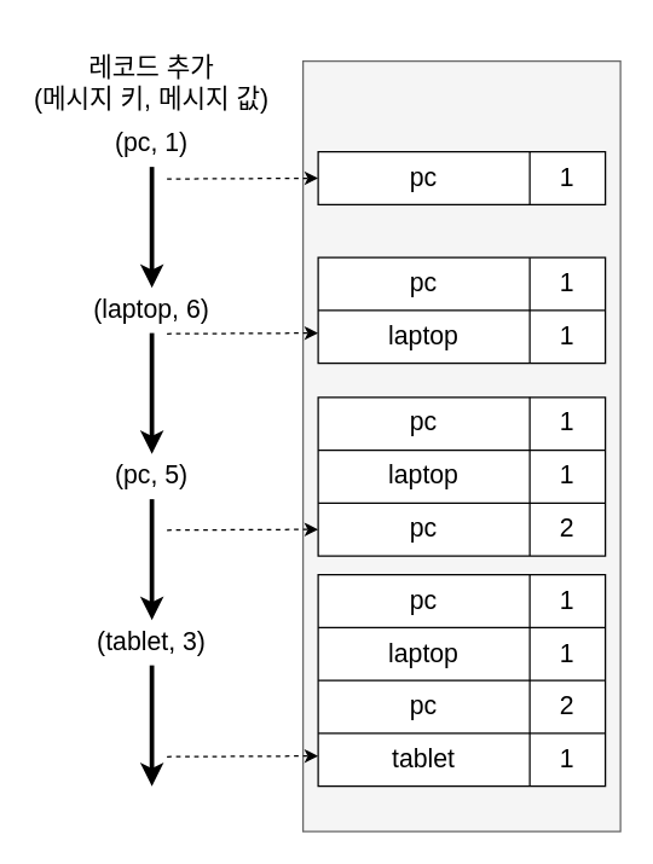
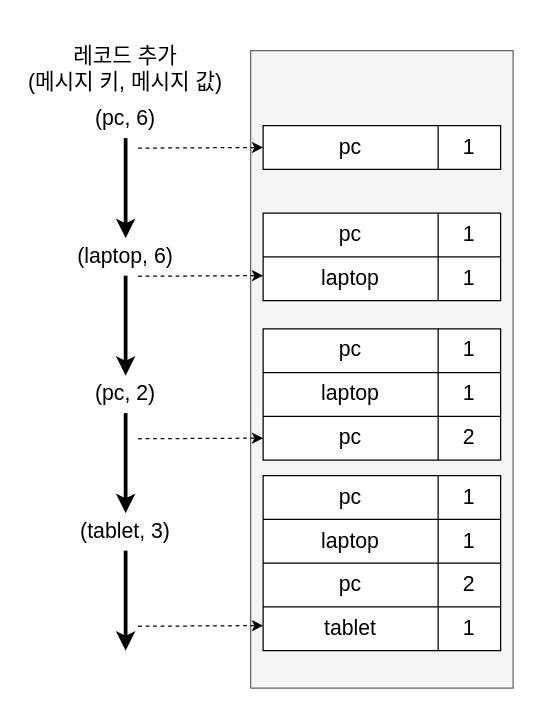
  <mxCell id="0" />
  <mxCell id="1" parent="0" />
  <mxCell id="2" value="" style="endArrow=classic;html=1;rounded=0;strokeWidth=3;" parent="1" edge="1"><mxGeometry width="50" height="50" relative="1" as="geometry"><mxPoint x="100" y="110" as="sourcePoint" /><mxPoint x="100" y="190" as="targetPoint" /></mxGeometry></mxCell>
- <mxCell id="3" value="(pc, 1)" style="text;html=1;strokeColor=none;fillColor=none;align=center;verticalAlign=middle;whiteSpace=wrap;rounded=0;fontSize=17;" parent="1" vertex="1"><mxGeometry x="70" y="80" width="60" height="30" as="geometry" /></mxCell>
+ <mxCell id="3" value="(pc, 6)" style="text;html=1;strokeColor=none;fillColor=none;align=center;verticalAlign=middle;whiteSpace=wrap;rounded=0;fontSize=17;" parent="1" vertex="1"><mxGeometry x="70" y="80" width="60" height="30" as="geometry" /></mxCell>
  <mxCell id="4" value="" style="endArrow=classic;html=1;rounded=0;strokeWidth=3;" parent="1" edge="1"><mxGeometry width="50" height="50" relative="1" as="geometry"><mxPoint x="100" y="220" as="sourcePoint" /><mxPoint x="100" y="300" as="targetPoint" /></mxGeometry></mxCell>
  <mxCell id="5" value="(laptop, 6)" style="text;html=1;strokeColor=none;fillColor=none;align=center;verticalAlign=middle;whiteSpace=wrap;rounded=0;fontSize=17;" parent="1" vertex="1"><mxGeometry x="20" y="190" width="160" height="30" as="geometry" /></mxCell>
  <mxCell id="6" value="" style="endArrow=classic;html=1;rounded=0;strokeWidth=3;" parent="1" edge="1"><mxGeometry width="50" height="50" relative="1" as="geometry"><mxPoint x="100" y="330" as="sourcePoint" /><mxPoint x="100" y="410" as="targetPoint" /></mxGeometry></mxCell>
- <mxCell id="7" value="(pc, 5)" style="text;html=1;strokeColor=none;fillColor=none;align=center;verticalAlign=middle;whiteSpace=wrap;rounded=0;fontSize=17;" parent="1" vertex="1"><mxGeometry x="20" y="300" width="160" height="30" as="geometry" /></mxCell>
+ <mxCell id="7" value="(pc, 2)" style="text;html=1;strokeColor=none;fillColor=none;align=center;verticalAlign=middle;whiteSpace=wrap;rounded=0;fontSize=17;" parent="1" vertex="1"><mxGeometry x="20" y="300" width="160" height="30" as="geometry" /></mxCell>
  <mxCell id="8" value="" style="endArrow=classic;html=1;rounded=0;strokeWidth=3;" parent="1" edge="1"><mxGeometry width="50" height="50" relative="1" as="geometry"><mxPoint x="100" y="440" as="sourcePoint" /><mxPoint x="100" y="520" as="targetPoint" /></mxGeometry></mxCell>
  <mxCell id="9" value="(tablet, 3)" style="text;html=1;strokeColor=none;fillColor=none;align=center;verticalAlign=middle;whiteSpace=wrap;rounded=0;fontSize=17;" parent="1" vertex="1"><mxGeometry x="20" y="410" width="160" height="30" as="geometry" /></mxCell>
  <mxCell id="10" value="레코드 추가&lt;br&gt;(메시지 키, 메시지 값)" style="text;html=1;strokeColor=none;fillColor=none;align=center;verticalAlign=middle;whiteSpace=wrap;rounded=0;fontSize=17;" parent="1" vertex="1"><mxGeometry x="20" y="20" width="160" height="70" as="geometry" /></mxCell>
  <mxCell id="11" value="" style="rounded=0;whiteSpace=wrap;html=1;fontSize=17;fillColor=#f5f5f5;fontColor=#333333;strokeColor=#666666;" parent="1" vertex="1"><mxGeometry x="200" y="40" width="210" height="510" as="geometry" /></mxCell>
  <mxCell id="12" value="" style="shape=table;html=1;whiteSpace=wrap;startSize=0;container=1;collapsible=0;childLayout=tableLayout;fontSize=17;" parent="1" vertex="1"><mxGeometry x="210" y="100" width="190" height="35" as="geometry" /></mxCell>
  <mxCell id="13" value="" style="shape=tableRow;horizontal=0;startSize=0;swimlaneHead=0;swimlaneBody=0;top=0;left=0;bottom=0;right=0;collapsible=0;dropTarget=0;fillColor=none;points=[[0,0.5],[1,0.5]];portConstraint=eastwest;fontSize=17;" parent="12" vertex="1"><mxGeometry width="190" height="35" as="geometry" /></mxCell>
  <mxCell id="14" value="pc" style="shape=partialRectangle;html=1;whiteSpace=wrap;connectable=0;fillColor=none;top=0;left=0;bottom=0;right=0;overflow=hidden;fontSize=17;" parent="13" vertex="1"><mxGeometry width="140" height="35" as="geometry"><mxRectangle width="140" height="35" as="alternateBounds" /></mxGeometry></mxCell>
  <mxCell id="15" value="1" style="shape=partialRectangle;html=1;whiteSpace=wrap;connectable=0;fillColor=none;top=0;left=0;bottom=0;right=0;overflow=hidden;fontSize=17;" parent="13" vertex="1"><mxGeometry x="140" width="50" height="35" as="geometry"><mxRectangle width="50" height="35" as="alternateBounds" /></mxGeometry></mxCell>
  <mxCell id="16" value="" style="shape=table;html=1;whiteSpace=wrap;startSize=0;container=1;collapsible=0;childLayout=tableLayout;fontSize=17;" parent="1" vertex="1"><mxGeometry x="210" y="170" width="190" height="70" as="geometry" /></mxCell>
  <mxCell id="17" value="" style="shape=tableRow;horizontal=0;startSize=0;swimlaneHead=0;swimlaneBody=0;top=0;left=0;bottom=0;right=0;collapsible=0;dropTarget=0;fillColor=none;points=[[0,0.5],[1,0.5]];portConstraint=eastwest;fontSize=17;" parent="16" vertex="1"><mxGeometry width="190" height="35" as="geometry" /></mxCell>
  <mxCell id="18" value="pc" style="shape=partialRectangle;html=1;whiteSpace=wrap;connectable=0;fillColor=none;top=0;left=0;bottom=0;right=0;overflow=hidden;fontSize=17;" parent="17" vertex="1"><mxGeometry width="140" height="35" as="geometry"><mxRectangle width="140" height="35" as="alternateBounds" /></mxGeometry></mxCell>
  <mxCell id="19" value="1" style="shape=partialRectangle;html=1;whiteSpace=wrap;connectable=0;fillColor=none;top=0;left=0;bottom=0;right=0;overflow=hidden;fontSize=17;" parent="17" vertex="1"><mxGeometry x="140" width="50" height="35" as="geometry"><mxRectangle width="50" height="35" as="alternateBounds" /></mxGeometry></mxCell>
  <mxCell id="20" style="shape=tableRow;horizontal=0;startSize=0;swimlaneHead=0;swimlaneBody=0;top=0;left=0;bottom=0;right=0;collapsible=0;dropTarget=0;fillColor=none;points=[[0,0.5],[1,0.5]];portConstraint=eastwest;fontSize=17;" parent="16" vertex="1"><mxGeometry y="35" width="190" height="35" as="geometry" /></mxCell>
  <mxCell id="21" value="laptop" style="shape=partialRectangle;html=1;whiteSpace=wrap;connectable=0;fillColor=none;top=0;left=0;bottom=0;right=0;overflow=hidden;fontSize=17;" parent="20" vertex="1"><mxGeometry width="140" height="35" as="geometry"><mxRectangle width="140" height="35" as="alternateBounds" /></mxGeometry></mxCell>
  <mxCell id="22" value="1" style="shape=partialRectangle;html=1;whiteSpace=wrap;connectable=0;fillColor=none;top=0;left=0;bottom=0;right=0;overflow=hidden;fontSize=17;" parent="20" vertex="1"><mxGeometry x="140" width="50" height="35" as="geometry"><mxRectangle width="50" height="35" as="alternateBounds" /></mxGeometry></mxCell>
  <mxCell id="23" value="" style="shape=table;html=1;whiteSpace=wrap;startSize=0;container=1;collapsible=0;childLayout=tableLayout;fontSize=17;" parent="1" vertex="1"><mxGeometry x="210" y="262.5" width="190" height="105" as="geometry" /></mxCell>
  <mxCell id="24" value="" style="shape=tableRow;horizontal=0;startSize=0;swimlaneHead=0;swimlaneBody=0;top=0;left=0;bottom=0;right=0;collapsible=0;dropTarget=0;fillColor=none;points=[[0,0.5],[1,0.5]];portConstraint=eastwest;fontSize=17;" parent="23" vertex="1"><mxGeometry width="190" height="35" as="geometry" /></mxCell>
  <mxCell id="25" value="pc" style="shape=partialRectangle;html=1;whiteSpace=wrap;connectable=0;fillColor=none;top=0;left=0;bottom=0;right=0;overflow=hidden;fontSize=17;" parent="24" vertex="1"><mxGeometry width="140" height="35" as="geometry"><mxRectangle width="140" height="35" as="alternateBounds" /></mxGeometry></mxCell>
  <mxCell id="26" value="1" style="shape=partialRectangle;html=1;whiteSpace=wrap;connectable=0;fillColor=none;top=0;left=0;bottom=0;right=0;overflow=hidden;fontSize=17;" parent="24" vertex="1"><mxGeometry x="140" width="50" height="35" as="geometry"><mxRectangle width="50" height="35" as="alternateBounds" /></mxGeometry></mxCell>
  <mxCell id="27" style="shape=tableRow;horizontal=0;startSize=0;swimlaneHead=0;swimlaneBody=0;top=0;left=0;bottom=0;right=0;collapsible=0;dropTarget=0;fillColor=none;points=[[0,0.5],[1,0.5]];portConstraint=eastwest;fontSize=17;" parent="23" vertex="1"><mxGeometry y="35" width="190" height="35" as="geometry" /></mxCell>
  <mxCell id="28" value="laptop" style="shape=partialRectangle;html=1;whiteSpace=wrap;connectable=0;fillColor=none;top=0;left=0;bottom=0;right=0;overflow=hidden;fontSize=17;" parent="27" vertex="1"><mxGeometry width="140" height="35" as="geometry"><mxRectangle width="140" height="35" as="alternateBounds" /></mxGeometry></mxCell>
  <mxCell id="29" value="1" style="shape=partialRectangle;html=1;whiteSpace=wrap;connectable=0;fillColor=none;top=0;left=0;bottom=0;right=0;overflow=hidden;fontSize=17;" parent="27" vertex="1"><mxGeometry x="140" width="50" height="35" as="geometry"><mxRectangle width="50" height="35" as="alternateBounds" /></mxGeometry></mxCell>
  <mxCell id="30" style="shape=tableRow;horizontal=0;startSize=0;swimlaneHead=0;swimlaneBody=0;top=0;left=0;bottom=0;right=0;collapsible=0;dropTarget=0;fillColor=none;points=[[0,0.5],[1,0.5]];portConstraint=eastwest;fontSize=17;" parent="23" vertex="1"><mxGeometry y="70" width="190" height="35" as="geometry" /></mxCell>
  <mxCell id="31" value="pc" style="shape=partialRectangle;html=1;whiteSpace=wrap;connectable=0;fillColor=none;top=0;left=0;bottom=0;right=0;overflow=hidden;fontSize=17;" parent="30" vertex="1"><mxGeometry width="140" height="35" as="geometry"><mxRectangle width="140" height="35" as="alternateBounds" /></mxGeometry></mxCell>
  <mxCell id="32" value="2" style="shape=partialRectangle;html=1;whiteSpace=wrap;connectable=0;fillColor=none;top=0;left=0;bottom=0;right=0;overflow=hidden;fontSize=17;" parent="30" vertex="1"><mxGeometry x="140" width="50" height="35" as="geometry"><mxRectangle width="50" height="35" as="alternateBounds" /></mxGeometry></mxCell>
  <mxCell id="33" value="" style="shape=table;html=1;whiteSpace=wrap;startSize=0;container=1;collapsible=0;childLayout=tableLayout;fontSize=17;" parent="1" vertex="1"><mxGeometry x="210" y="380" width="190" height="140" as="geometry" /></mxCell>
  <mxCell id="34" value="" style="shape=tableRow;horizontal=0;startSize=0;swimlaneHead=0;swimlaneBody=0;top=0;left=0;bottom=0;right=0;collapsible=0;dropTarget=0;fillColor=none;points=[[0,0.5],[1,0.5]];portConstraint=eastwest;fontSize=17;" parent="33" vertex="1"><mxGeometry width="190" height="35" as="geometry" /></mxCell>
  <mxCell id="35" value="pc" style="shape=partialRectangle;html=1;whiteSpace=wrap;connectable=0;fillColor=none;top=0;left=0;bottom=0;right=0;overflow=hidden;fontSize=17;" parent="34" vertex="1"><mxGeometry width="140" height="35" as="geometry"><mxRectangle width="140" height="35" as="alternateBounds" /></mxGeometry></mxCell>
  <mxCell id="36" value="1" style="shape=partialRectangle;html=1;whiteSpace=wrap;connectable=0;fillColor=none;top=0;left=0;bottom=0;right=0;overflow=hidden;fontSize=17;" parent="34" vertex="1"><mxGeometry x="140" width="50" height="35" as="geometry"><mxRectangle width="50" height="35" as="alternateBounds" /></mxGeometry></mxCell>
  <mxCell id="37" style="shape=tableRow;horizontal=0;startSize=0;swimlaneHead=0;swimlaneBody=0;top=0;left=0;bottom=0;right=0;collapsible=0;dropTarget=0;fillColor=none;points=[[0,0.5],[1,0.5]];portConstraint=eastwest;fontSize=17;" parent="33" vertex="1"><mxGeometry y="35" width="190" height="35" as="geometry" /></mxCell>
  <mxCell id="38" value="laptop" style="shape=partialRectangle;html=1;whiteSpace=wrap;connectable=0;fillColor=none;top=0;left=0;bottom=0;right=0;overflow=hidden;fontSize=17;" parent="37" vertex="1"><mxGeometry width="140" height="35" as="geometry"><mxRectangle width="140" height="35" as="alternateBounds" /></mxGeometry></mxCell>
  <mxCell id="39" value="1" style="shape=partialRectangle;html=1;whiteSpace=wrap;connectable=0;fillColor=none;top=0;left=0;bottom=0;right=0;overflow=hidden;fontSize=17;" parent="37" vertex="1"><mxGeometry x="140" width="50" height="35" as="geometry"><mxRectangle width="50" height="35" as="alternateBounds" /></mxGeometry></mxCell>
  <mxCell id="40" style="shape=tableRow;horizontal=0;startSize=0;swimlaneHead=0;swimlaneBody=0;top=0;left=0;bottom=0;right=0;collapsible=0;dropTarget=0;fillColor=none;points=[[0,0.5],[1,0.5]];portConstraint=eastwest;fontSize=17;" parent="33" vertex="1"><mxGeometry y="70" width="190" height="35" as="geometry" /></mxCell>
  <mxCell id="41" value="pc" style="shape=partialRectangle;html=1;whiteSpace=wrap;connectable=0;fillColor=none;top=0;left=0;bottom=0;right=0;overflow=hidden;fontSize=17;" parent="40" vertex="1"><mxGeometry width="140" height="35" as="geometry"><mxRectangle width="140" height="35" as="alternateBounds" /></mxGeometry></mxCell>
  <mxCell id="42" value="2" style="shape=partialRectangle;html=1;whiteSpace=wrap;connectable=0;fillColor=none;top=0;left=0;bottom=0;right=0;overflow=hidden;fontSize=17;" parent="40" vertex="1"><mxGeometry x="140" width="50" height="35" as="geometry"><mxRectangle width="50" height="35" as="alternateBounds" /></mxGeometry></mxCell>
  <mxCell id="43" style="shape=tableRow;horizontal=0;startSize=0;swimlaneHead=0;swimlaneBody=0;top=0;left=0;bottom=0;right=0;collapsible=0;dropTarget=0;fillColor=none;points=[[0,0.5],[1,0.5]];portConstraint=eastwest;fontSize=17;" parent="33" vertex="1"><mxGeometry y="105" width="190" height="35" as="geometry" /></mxCell>
  <mxCell id="44" value="tablet" style="shape=partialRectangle;html=1;whiteSpace=wrap;connectable=0;fillColor=none;top=0;left=0;bottom=0;right=0;overflow=hidden;fontSize=17;" parent="43" vertex="1"><mxGeometry width="140" height="35" as="geometry"><mxRectangle width="140" height="35" as="alternateBounds" /></mxGeometry></mxCell>
  <mxCell id="45" value="1" style="shape=partialRectangle;html=1;whiteSpace=wrap;connectable=0;fillColor=none;top=0;left=0;bottom=0;right=0;overflow=hidden;fontSize=17;" parent="43" vertex="1"><mxGeometry x="140" width="50" height="35" as="geometry"><mxRectangle width="50" height="35" as="alternateBounds" /></mxGeometry></mxCell>
  <mxCell id="46" value="" style="endArrow=classic;html=1;rounded=0;strokeWidth=1;fontSize=17;dashed=1;entryX=0;entryY=0.5;entryDx=0;entryDy=0;" parent="1" target="13" edge="1"><mxGeometry width="50" height="50" relative="1" as="geometry"><mxPoint x="110" y="118" as="sourcePoint" /><mxPoint x="190" y="120" as="targetPoint" /></mxGeometry></mxCell>
  <mxCell id="47" value="" style="endArrow=classic;html=1;rounded=0;strokeWidth=1;fontSize=17;dashed=1;entryX=0;entryY=0.5;entryDx=0;entryDy=0;" parent="1" edge="1"><mxGeometry width="50" height="50" relative="1" as="geometry"><mxPoint x="110" y="220.5" as="sourcePoint" /><mxPoint x="210" y="220" as="targetPoint" /></mxGeometry></mxCell>
  <mxCell id="48" value="" style="endArrow=classic;html=1;rounded=0;strokeWidth=1;fontSize=17;dashed=1;entryX=0;entryY=0.5;entryDx=0;entryDy=0;" parent="1" edge="1"><mxGeometry width="50" height="50" relative="1" as="geometry"><mxPoint x="110" y="350.5" as="sourcePoint" /><mxPoint x="210" y="350" as="targetPoint" /></mxGeometry></mxCell>
  <mxCell id="49" value="" style="endArrow=classic;html=1;rounded=0;strokeWidth=1;fontSize=17;dashed=1;entryX=0;entryY=0.5;entryDx=0;entryDy=0;" parent="1" edge="1"><mxGeometry width="50" height="50" relative="1" as="geometry"><mxPoint x="110" y="500.5" as="sourcePoint" /><mxPoint x="210" y="500" as="targetPoint" /></mxGeometry></mxCell>
